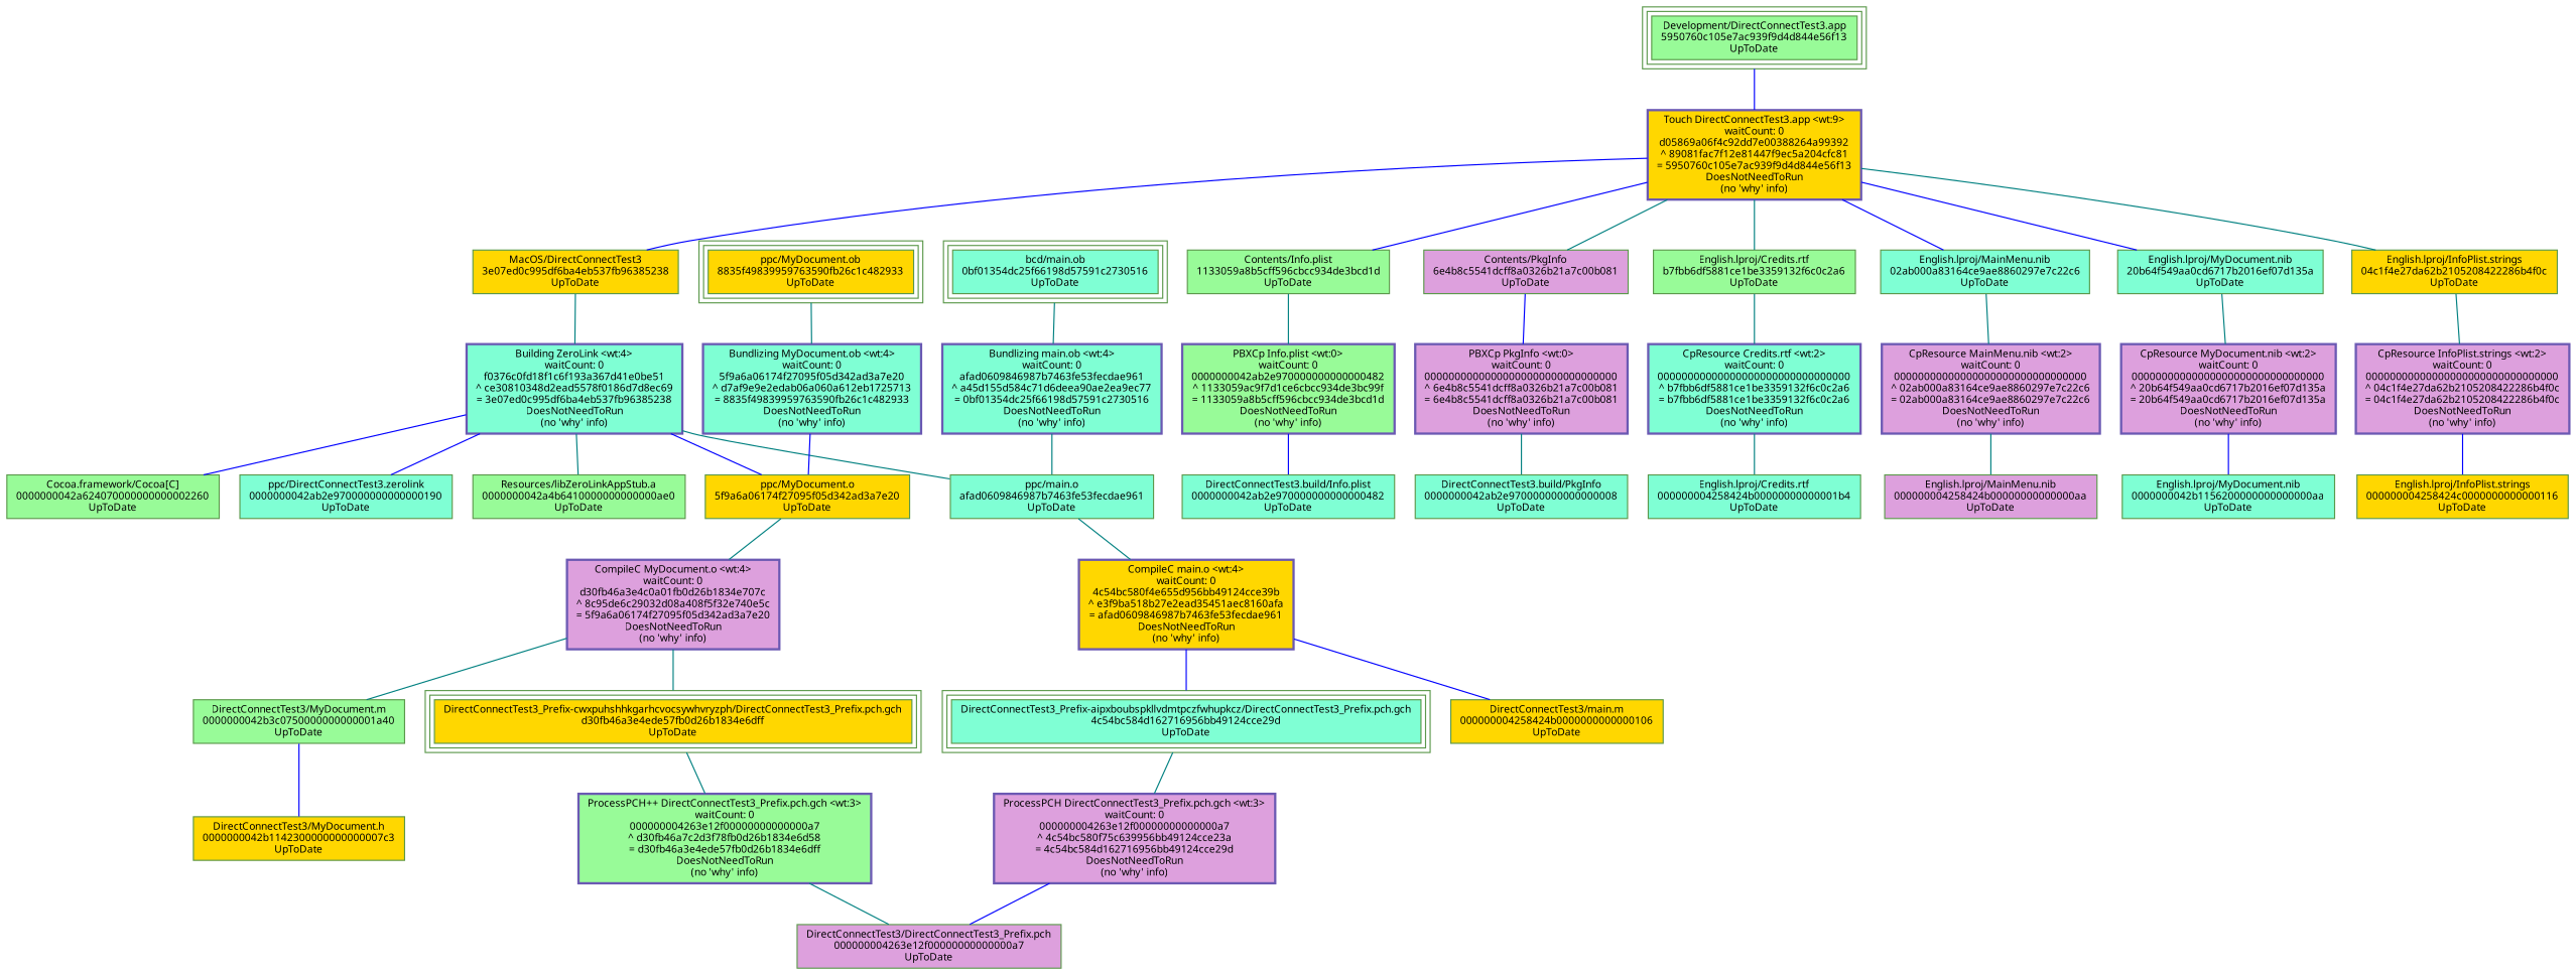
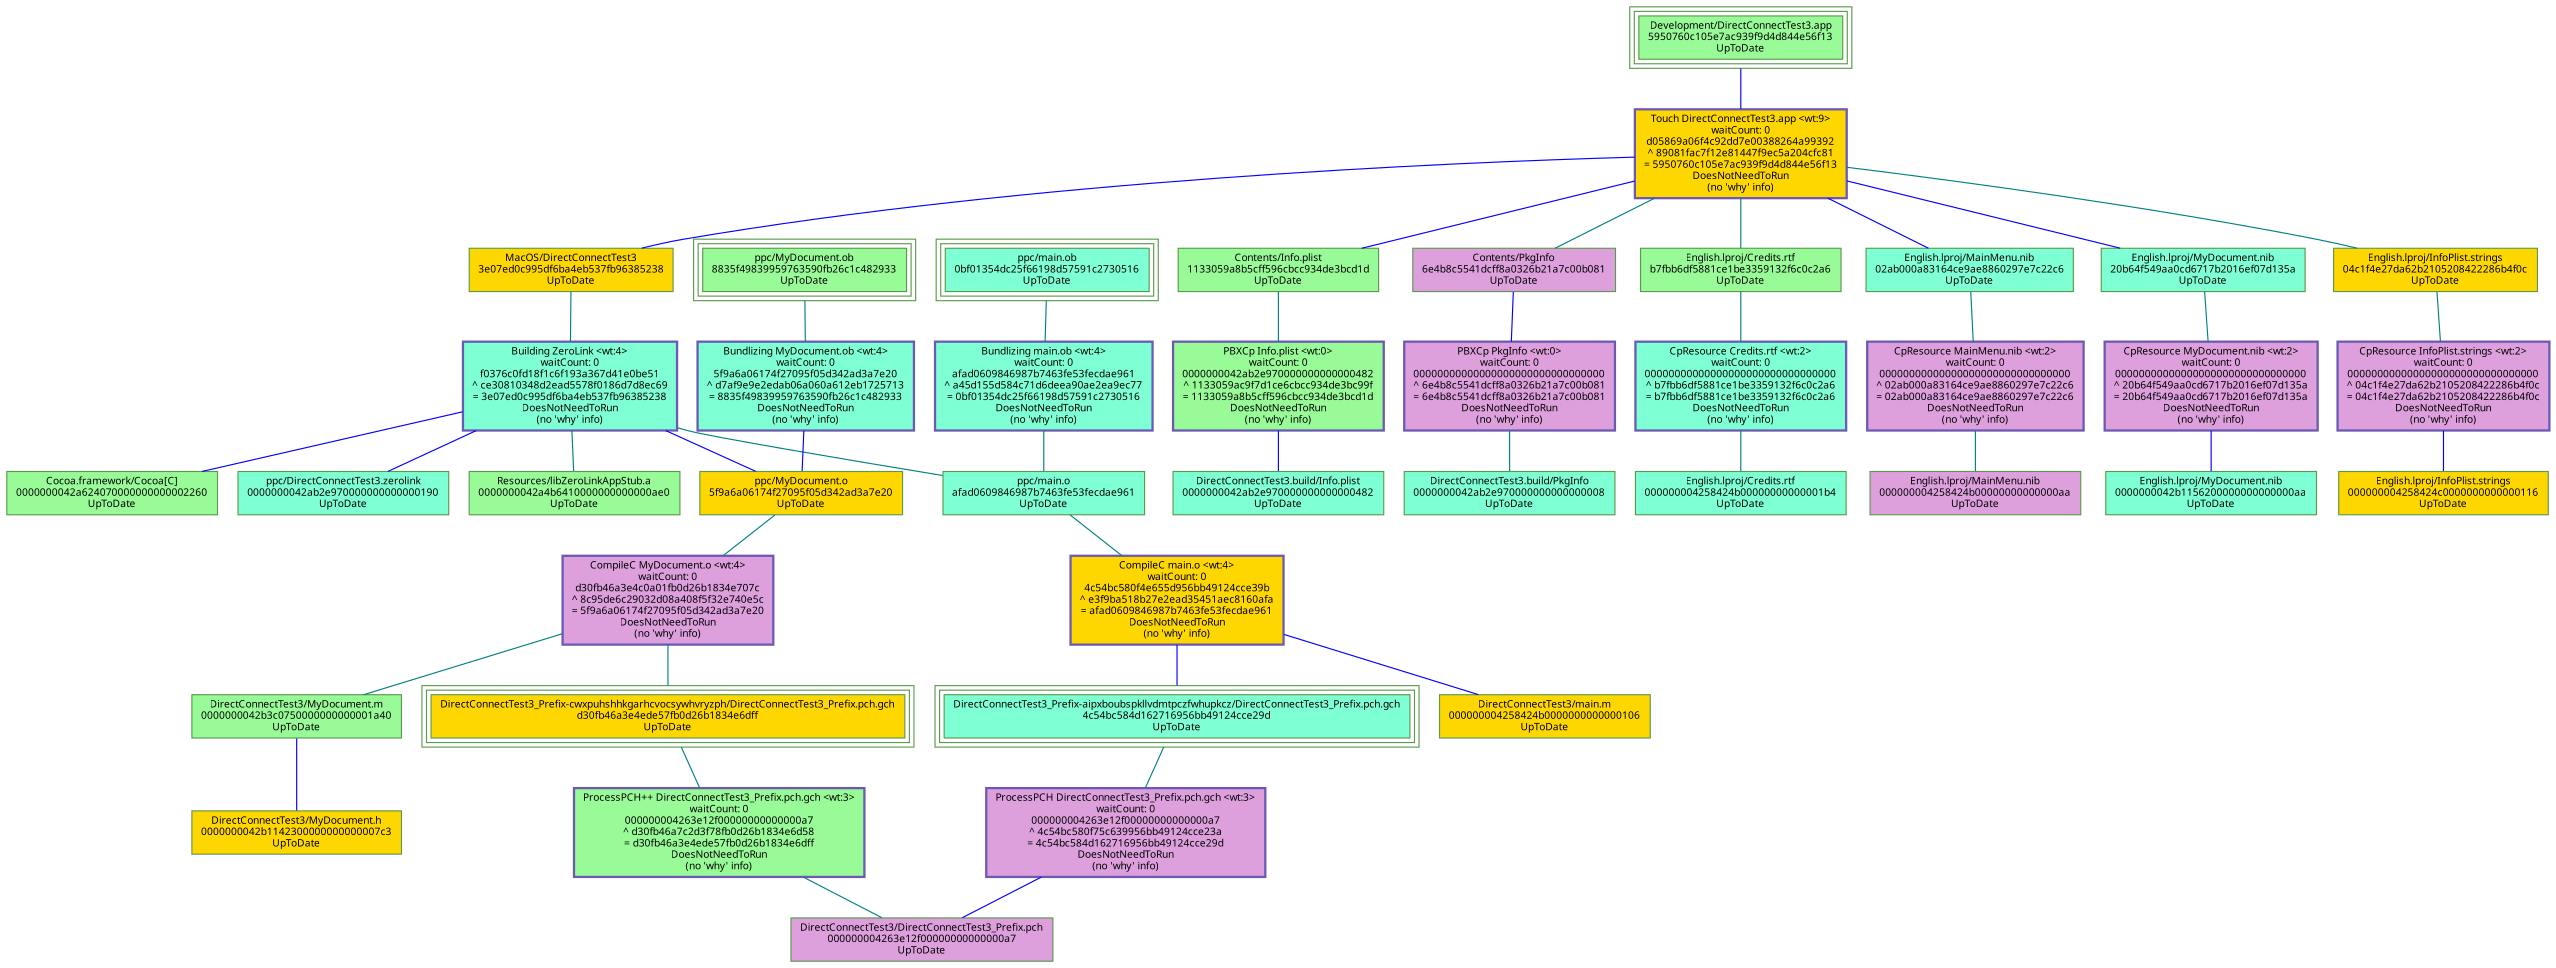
  digraph {
    concentrate=false
    node [color="0.3 0.5 0.6" fillcolor=aquamarine fontname=Monaco fontsize=9 shape=box style=filled]
    edge [arrowhead=none arrowtail=normal color=teal style=solid]
    n1 [fillcolor=palegreen label="Development/DirectConnectTest3.app\n5950760c105e7ac939f9d4d844e56f13\nUpToDate" peripheries=3]
    n2 [color="0.7 0.5 0.7" fillcolor=gold label="Touch DirectConnectTest3.app <wt:9>\nwaitCount: 0\nd05869a06f4c92dd7e00388264a99392\n^ 89081fac7f12e81447f9ec5a204cfc81\n= 5950760c105e7ac939f9d4d844e56f13\nDoesNotNeedToRun\n(no 'why' info)" style="filled,bold"]
    n3 [fillcolor=palegreen label="Contents/Info.plist\n1133059a8b5cff596cbcc934de3bcd1d\nUpToDate"]
    n4 [fillcolor=plum label="Contents/PkgInfo\n6e4b8c5541dcff8a0326b21a7c00b081\nUpToDate"]
    n5 [fillcolor=palegreen label="English.lproj/Credits.rtf\nb7fbb6df5881ce1be3359132f6c0c2a6\nUpToDate"]
    n6 [label="English.lproj/MainMenu.nib\n02ab000a83164ce9ae8860297e7c22c6\nUpToDate"]
    n7 [label="English.lproj/MyDocument.nib\n20b64f549aa0cd6717b2016ef07d135a\nUpToDate"]
    n8 [fillcolor=gold label="English.lproj/InfoPlist.strings\n04c1f4e27da62b2105208422286b4f0c\nUpToDate"]
    n9 [fillcolor=gold label="MacOS/DirectConnectTest3\n3e07ed0c995df6ba4eb537fb96385238\nUpToDate"]
    n10 [color="0.7 0.5 0.7" fillcolor=palegreen label="PBXCp Info.plist <wt:0>\nwaitCount: 0\n0000000042ab2e970000000000000482\n^ 1133059ac9f7d1ce6cbcc934de3bc99f\n= 1133059a8b5cff596cbcc934de3bcd1d\nDoesNotNeedToRun\n(no 'why' info)" style="filled,bold"]
    n11 [label="DirectConnectTest3.build/Info.plist\n0000000042ab2e970000000000000482\nUpToDate"]
    n12 [color="0.7 0.5 0.7" fillcolor=plum label="PBXCp PkgInfo <wt:0>\nwaitCount: 0\n00000000000000000000000000000000\n^ 6e4b8c5541dcff8a0326b21a7c00b081\n= 6e4b8c5541dcff8a0326b21a7c00b081\nDoesNotNeedToRun\n(no 'why' info)" style="filled,bold"]
    n13 [label="DirectConnectTest3.build/PkgInfo\n0000000042ab2e970000000000000008\nUpToDate"]
    n14 [color="0.7 0.5 0.7" label="CpResource Credits.rtf <wt:2>\nwaitCount: 0\n00000000000000000000000000000000\n^ b7fbb6df5881ce1be3359132f6c0c2a6\n= b7fbb6df5881ce1be3359132f6c0c2a6\nDoesNotNeedToRun\n(no 'why' info)" style="filled,bold"]
    n15 [label="English.lproj/Credits.rtf\n000000004258424b00000000000001b4\nUpToDate"]
    n16 [color="0.7 0.5 0.7" fillcolor=plum label="CpResource MainMenu.nib <wt:2>\nwaitCount: 0\n00000000000000000000000000000000\n^ 02ab000a83164ce9ae8860297e7c22c6\n= 02ab000a83164ce9ae8860297e7c22c6\nDoesNotNeedToRun\n(no 'why' info)" style="filled,bold"]
    n17 [fillcolor=plum label="English.lproj/MainMenu.nib\n000000004258424b00000000000000aa\nUpToDate"]
    n18 [color="0.7 0.5 0.7" fillcolor=plum label="CpResource MyDocument.nib <wt:2>\nwaitCount: 0\n00000000000000000000000000000000\n^ 20b64f549aa0cd6717b2016ef07d135a\n= 20b64f549aa0cd6717b2016ef07d135a\nDoesNotNeedToRun\n(no 'why' info)" style="filled,bold"]
    n19 [label="English.lproj/MyDocument.nib\n0000000042b1156200000000000000aa\nUpToDate"]
    n20 [color="0.7 0.5 0.7" fillcolor=plum label="CpResource InfoPlist.strings <wt:2>\nwaitCount: 0\n00000000000000000000000000000000\n^ 04c1f4e27da62b2105208422286b4f0c\n= 04c1f4e27da62b2105208422286b4f0c\nDoesNotNeedToRun\n(no 'why' info)" style="filled,bold"]
    n21 [fillcolor=gold label="English.lproj/InfoPlist.strings\n000000004258424c0000000000000116\nUpToDate"]
    n22 [fillcolor=gold label="ppc/MyDocument.o\n5f9a6a06174f27095f05d342ad3a7e20\nUpToDate"]
    n23 [color="0.7 0.5 0.7" fillcolor=plum label="CompileC MyDocument.o <wt:4>\nwaitCount: 0\nd30fb46a3e4c0a01fb0d26b1834e707c\n^ 8c95de6c29032d08a408f5f32e740e5c\n= 5f9a6a06174f27095f05d342ad3a7e20\nDoesNotNeedToRun\n(no 'why' info)" style="filled,bold"]
    n24 [fillcolor=gold label="DirectConnectTest3_Prefix-cwxpuhshhkgarhcvocsywhvryzph/DirectConnectTest3_Prefix.pch.gch\nd30fb46a3e4ede57fb0d26b1834e6dff\nUpToDate" peripheries=3]
    n25 [fillcolor=palegreen label="DirectConnectTest3/MyDocument.m\n0000000042b3c0750000000000001a40\nUpToDate"]
    n26 [fillcolor=plum label="DirectConnectTest3/DirectConnectTest3_Prefix.pch\n000000004263e12f00000000000000a7\nUpToDate"]
    n27 [color="0.7 0.5 0.7" fillcolor=palegreen label="ProcessPCH++ DirectConnectTest3_Prefix.pch.gch <wt:3>\nwaitCount: 0\n000000004263e12f00000000000000a7\n^ d30fb46a7c2d3f78fb0d26b1834e6d58\n= d30fb46a3e4ede57fb0d26b1834e6dff\nDoesNotNeedToRun\n(no 'why' info)" style="filled,bold"]
    n28 [fillcolor=gold label="DirectConnectTest3/MyDocument.h\n0000000042b1142300000000000007c3\nUpToDate"]
    n29 [label="ppc/main.o\nafad0609846987b7463fe53fecdae961\nUpToDate"]
    n30 [color="0.7 0.5 0.7" fillcolor=gold label="CompileC main.o <wt:4>\nwaitCount: 0\n4c54bc580f4e655d956bb49124cce39b\n^ e3f9ba518b27e2ead35451aec8160afa\n= afad0609846987b7463fe53fecdae961\nDoesNotNeedToRun\n(no 'why' info)" style="filled,bold"]
    n31 [label="DirectConnectTest3_Prefix-aipxboubspkllvdmtpczfwhupkcz/DirectConnectTest3_Prefix.pch.gch\n4c54bc584d162716956bb49124cce29d\nUpToDate" peripheries=3]
    n32 [fillcolor=gold label="DirectConnectTest3/main.m\n000000004258424b0000000000000106\nUpToDate"]
    n33 [color="0.7 0.5 0.7" fillcolor=plum label="ProcessPCH DirectConnectTest3_Prefix.pch.gch <wt:3>\nwaitCount: 0\n000000004263e12f00000000000000a7\n^ 4c54bc580f75c639956bb49124cce23a\n= 4c54bc584d162716956bb49124cce29d\nDoesNotNeedToRun\n(no 'why' info)" style="filled,bold"]
    n34 [color="0.7 0.5 0.7" label="Building ZeroLink <wt:4>\nwaitCount: 0\nf0376c0fd18f1c6f193a367d41e0be51\n^ ce30810348d2ead5578f0186d7d8ec69\n= 3e07ed0c995df6ba4eb537fb96385238\nDoesNotNeedToRun\n(no 'why' info)" style="filled,bold"]
    n35 [fillcolor=palegreen label="Resources/libZeroLinkAppStub.a\n0000000042a4b6410000000000000ae0\nUpToDate"]
    n36 [fillcolor=palegreen label="Cocoa.framework/Cocoa[C]\n0000000042a624070000000000002260\nUpToDate"]
    n37 [label="ppc/DirectConnectTest3.zerolink\n0000000042ab2e970000000000000190\nUpToDate"]
-   n38 [fillcolor=gold label="ppc/MyDocument.ob\n8835f49839959763590fb26c1c482933\nUpToDate" peripheries=3]
+   n38 [fillcolor=palegreen label="ppc/MyDocument.ob\n8835f49839959763590fb26c1c482933\nUpToDate" peripheries=3]
    n39 [color="0.7 0.5 0.7" label="Bundlizing MyDocument.ob <wt:4>\nwaitCount: 0\n5f9a6a06174f27095f05d342ad3a7e20\n^ d7af9e9e2edab06a060a612eb1725713\n= 8835f49839959763590fb26c1c482933\nDoesNotNeedToRun\n(no 'why' info)" style="filled,bold"]
-   n40 [label="bcd/main.ob\n0bf01354dc25f66198d57591c2730516\nUpToDate" peripheries=3]
+   n40 [label="ppc/main.ob\n0bf01354dc25f66198d57591c2730516\nUpToDate" peripheries=3]
    n41 [color="0.7 0.5 0.7" label="Bundlizing main.ob <wt:4>\nwaitCount: 0\nafad0609846987b7463fe53fecdae961\n^ a45d155d584c71d6deea90ae2ea9ec77\n= 0bf01354dc25f66198d57591c2730516\nDoesNotNeedToRun\n(no 'why' info)" style="filled,bold"]
    n1 -> n2 [color=blue]
    n2 -> n3 [color=blue]
    n2 -> n4
    n2 -> n5
    n2 -> n6 [color=blue]
    n2 -> n7 [color=blue]
    n2 -> n8
    n2 -> n9 [color=blue]
    n3 -> n10
    n4 -> n12 [color=blue]
    n5 -> n14
    n6 -> n16
    n7 -> n18
    n8 -> n20
    n9 -> n34
    n10 -> n11 [color=blue]
    n12 -> n13
    n14 -> n15
    n16 -> n17
    n18 -> n19 [color=blue]
    n20 -> n21 [color=blue]
    n22 -> n23
    n23 -> n24
    n23 -> n25
    n24 -> n27
    n25 -> n28 [color=blue]
    n27 -> n26
    n29 -> n30
    n30 -> n31 [color=blue]
    n30 -> n32 [color=blue]
    n31 -> n33
    n33 -> n26 [color=blue]
    n34 -> n22 [color=blue]
    n34 -> n29
    n34 -> n35
    n34 -> n36 [color=blue]
    n34 -> n37 [color=blue]
    n38 -> n39
    n39 -> n22 [color=blue]
    n40 -> n41
    n41 -> n29
  }
